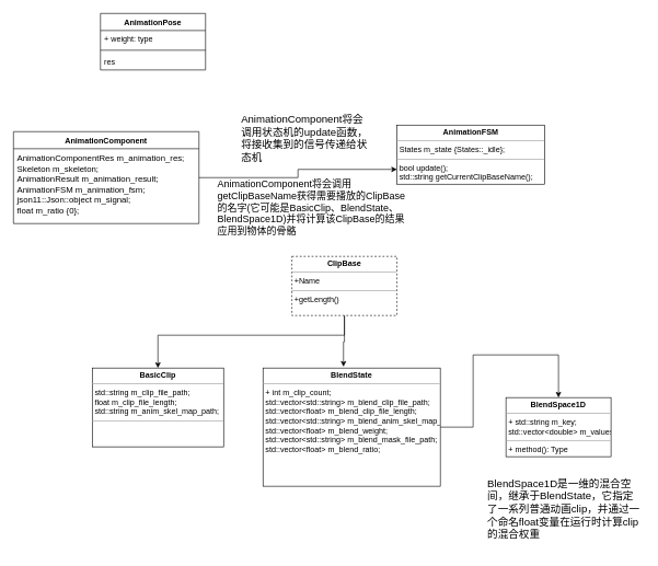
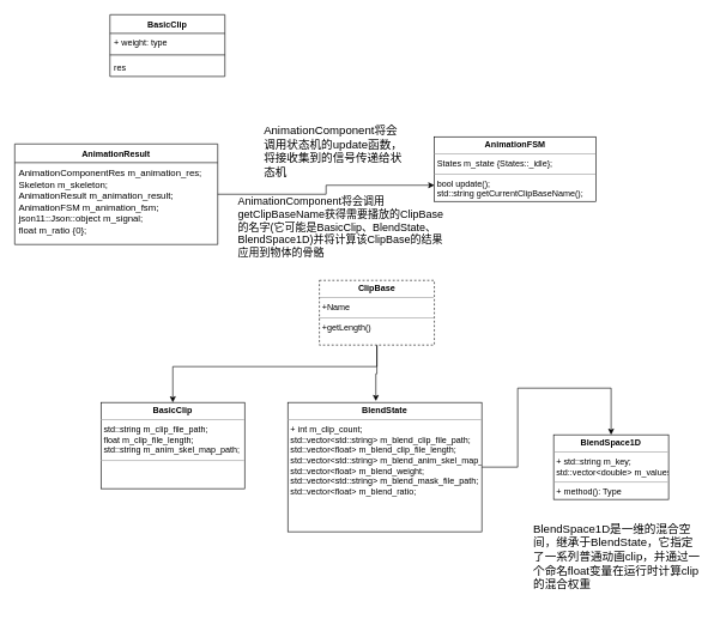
  <mxCell id="0" />
  <mxCell id="1" parent="0" />
- <mxCell id="2" value="AnimationPose" style="swimlane;fontStyle=1;align=center;verticalAlign=top;childLayout=stackLayout;horizontal=1;startSize=26;horizontalStack=0;resizeParent=1;resizeParentMax=0;resizeLast=0;collapsible=1;marginBottom=0;" vertex="1" parent="1"><mxGeometry x="152.5" y="20" width="160" height="86" as="geometry" /></mxCell>
+ <mxCell id="2" value="BasicClip" style="swimlane;fontStyle=1;align=center;verticalAlign=top;childLayout=stackLayout;horizontal=1;startSize=26;horizontalStack=0;resizeParent=1;resizeParentMax=0;resizeLast=0;collapsible=1;marginBottom=0;" vertex="1" parent="1"><mxGeometry x="152.5" y="20" width="160" height="86" as="geometry" /></mxCell>
  <mxCell id="3" value="+ weight: type" style="text;strokeColor=none;fillColor=none;align=left;verticalAlign=top;spacingLeft=4;spacingRight=4;overflow=hidden;rotatable=0;points=[[0,0.5],[1,0.5]];portConstraint=eastwest;" vertex="1" parent="2"><mxGeometry y="26" width="160" height="26" as="geometry" /></mxCell>
  <mxCell id="4" value="" style="line;strokeWidth=1;fillColor=none;align=left;verticalAlign=middle;spacingTop=-1;spacingLeft=3;spacingRight=3;rotatable=0;labelPosition=right;points=[];portConstraint=eastwest;" vertex="1" parent="2"><mxGeometry y="52" width="160" height="8" as="geometry" /></mxCell>
  <mxCell id="5" value="res" style="text;strokeColor=none;fillColor=none;align=left;verticalAlign=top;spacingLeft=4;spacingRight=4;overflow=hidden;rotatable=0;points=[[0,0.5],[1,0.5]];portConstraint=eastwest;" vertex="1" parent="2"><mxGeometry y="60" width="160" height="26" as="geometry" /></mxCell>
  <mxCell id="6" style="edgeStyle=orthogonalEdgeStyle;rounded=0;orthogonalLoop=1;jettySize=auto;html=1;entryX=0;entryY=0.75;entryDx=0;entryDy=0;fontSize=16;" edge="1" parent="1" source="7" target="17"><mxGeometry relative="1" as="geometry" /></mxCell>
- <mxCell id="7" value="AnimationComponent" style="swimlane;fontStyle=1;childLayout=stackLayout;horizontal=1;startSize=26;fillColor=none;horizontalStack=0;resizeParent=1;resizeParentMax=0;resizeLast=0;collapsible=1;marginBottom=0;" vertex="1" parent="1"><mxGeometry x="20" y="200" width="282.5" height="140" as="geometry" /></mxCell>
+ <mxCell id="7" value="AnimationResult" style="swimlane;fontStyle=1;childLayout=stackLayout;horizontal=1;startSize=26;fillColor=none;horizontalStack=0;resizeParent=1;resizeParentMax=0;resizeLast=0;collapsible=1;marginBottom=0;" vertex="1" parent="1"><mxGeometry x="20" y="200" width="282.5" height="140" as="geometry" /></mxCell>
  <mxCell id="8" value="AnimationComponentRes m_animation_res;&#10;Skeleton m_skeleton;&#10;AnimationResult m_animation_result;&#10;AnimationFSM m_animation_fsm;&#10;json11::Json::object m_signal;&#10;float m_ratio {0};" style="text;strokeColor=none;fillColor=none;align=left;verticalAlign=top;spacingLeft=4;spacingRight=4;overflow=hidden;rotatable=0;points=[[0,0.5],[1,0.5]];portConstraint=eastwest;fontSize=13;" vertex="1" parent="7"><mxGeometry y="26" width="282.5" height="114" as="geometry" /></mxCell>
  <mxCell id="9" style="edgeStyle=orthogonalEdgeStyle;rounded=0;orthogonalLoop=1;jettySize=auto;html=1;entryX=0.5;entryY=0;entryDx=0;entryDy=0;" edge="1" parent="1" source="11" target="12"><mxGeometry relative="1" as="geometry"><Array as="points"><mxPoint x="524" y="510" /><mxPoint x="240" y="510" /></Array></mxGeometry></mxCell>
  <mxCell id="10" style="edgeStyle=orthogonalEdgeStyle;rounded=0;orthogonalLoop=1;jettySize=auto;html=1;entryX=0.454;entryY=-0.011;entryDx=0;entryDy=0;entryPerimeter=0;" edge="1" parent="1" source="11" target="14"><mxGeometry relative="1" as="geometry" /></mxCell>
  <mxCell id="11" value="&lt;p style=&quot;margin: 0px ; margin-top: 4px ; text-align: center&quot;&gt;&lt;b&gt;ClipBase&lt;/b&gt;&lt;br&gt;&lt;/p&gt;&lt;hr size=&quot;1&quot;&gt;&lt;p style=&quot;margin: 0px ; margin-left: 4px&quot;&gt;+Name&lt;/p&gt;&lt;hr size=&quot;1&quot;&gt;&lt;p style=&quot;margin: 0px ; margin-left: 4px&quot;&gt;+getLength()&lt;br&gt;&lt;/p&gt;" style="verticalAlign=top;align=left;overflow=fill;fontSize=12;fontFamily=Helvetica;html=1;dashed=1;" vertex="1" parent="1"><mxGeometry x="444" y="390" width="160" height="90" as="geometry" /></mxCell>
  <mxCell id="12" value="&lt;p style=&quot;margin: 0px ; margin-top: 4px ; text-align: center&quot;&gt;&lt;b&gt;BasicClip&lt;/b&gt;&lt;br&gt;&lt;/p&gt;&lt;hr size=&quot;1&quot;&gt;&lt;p style=&quot;margin: 0px ; margin-left: 4px&quot;&gt;std::string m_clip_file_path;&lt;/p&gt;&lt;p style=&quot;margin: 0px ; margin-left: 4px&quot;&gt;float m_clip_file_length;&lt;/p&gt;&lt;p style=&quot;margin: 0px ; margin-left: 4px&quot;&gt;std::string m_anim_skel_map_path;&lt;/p&gt;&lt;hr size=&quot;1&quot;&gt;&lt;p style=&quot;margin: 0px ; margin-left: 4px&quot;&gt;&lt;br&gt;&lt;/p&gt;" style="verticalAlign=top;align=left;overflow=fill;fontSize=12;fontFamily=Helvetica;html=1;" vertex="1" parent="1"><mxGeometry x="140" y="560" width="200" height="120" as="geometry" /></mxCell>
  <mxCell id="13" style="edgeStyle=orthogonalEdgeStyle;rounded=0;orthogonalLoop=1;jettySize=auto;html=1;entryX=0.5;entryY=0;entryDx=0;entryDy=0;" edge="1" parent="1" source="14" target="15"><mxGeometry relative="1" as="geometry" /></mxCell>
  <mxCell id="14" value="&lt;p style=&quot;margin: 0px ; margin-top: 4px ; text-align: center&quot;&gt;&lt;b&gt;BlendState&lt;/b&gt;&lt;br&gt;&lt;/p&gt;&lt;hr size=&quot;1&quot;&gt;&lt;p style=&quot;margin: 0px ; margin-left: 4px&quot;&gt;+&amp;nbsp;&lt;span&gt;int m_clip_count;&lt;/span&gt;&lt;/p&gt;&lt;p style=&quot;margin: 0px ; margin-left: 4px&quot;&gt;std::vector&amp;lt;std::string&amp;gt; m_blend_clip_file_path;&lt;/p&gt;&lt;p style=&quot;margin: 0px ; margin-left: 4px&quot;&gt;std::vector&amp;lt;float&amp;gt; m_blend_clip_file_length;&lt;/p&gt;&lt;p style=&quot;margin: 0px ; margin-left: 4px&quot;&gt;std::vector&amp;lt;std::string&amp;gt; m_blend_anim_skel_map_path;&lt;/p&gt;&lt;p style=&quot;margin: 0px ; margin-left: 4px&quot;&gt;std::vector&amp;lt;float&amp;gt; m_blend_weight;&lt;/p&gt;&lt;p style=&quot;margin: 0px ; margin-left: 4px&quot;&gt;std::vector&amp;lt;std::string&amp;gt; m_blend_mask_file_path;&lt;/p&gt;&lt;p style=&quot;margin: 0px ; margin-left: 4px&quot;&gt;std::vector&amp;lt;float&amp;gt; m_blend_ratio;&lt;/p&gt;" style="verticalAlign=top;align=left;overflow=fill;fontSize=12;fontFamily=Helvetica;html=1;" vertex="1" parent="1"><mxGeometry x="400" y="560" width="270" height="180" as="geometry" /></mxCell>
  <mxCell id="15" value="&lt;p style=&quot;margin: 0px ; margin-top: 4px ; text-align: center&quot;&gt;&lt;b&gt;BlendSpace1D&lt;/b&gt;&lt;br&gt;&lt;/p&gt;&lt;hr size=&quot;1&quot;&gt;&lt;p style=&quot;margin: 0px ; margin-left: 4px&quot;&gt;+&amp;nbsp;&lt;span&gt;std::string m_key;&lt;/span&gt;&lt;/p&gt;&lt;p style=&quot;margin: 0px ; margin-left: 4px&quot;&gt;std::vector&amp;lt;double&amp;gt; m_values;&lt;/p&gt;&lt;hr size=&quot;1&quot;&gt;&lt;p style=&quot;margin: 0px ; margin-left: 4px&quot;&gt;+ method(): Type&lt;/p&gt;" style="verticalAlign=top;align=left;overflow=fill;fontSize=12;fontFamily=Helvetica;html=1;" vertex="1" parent="1"><mxGeometry x="770" y="605" width="160" height="90" as="geometry" /></mxCell>
  <mxCell id="16" value="&lt;font style=&quot;font-size: 16px&quot;&gt;BlendSpace1D是一维的混合空间，继承于BlendState，它指定了一系列普通动画clip，并通过一个命名float变量在运行时计算clip的混合权重&lt;/font&gt;" style="text;whiteSpace=wrap;html=1;" vertex="1" parent="1"><mxGeometry x="740" y="720" width="240" height="120" as="geometry" /></mxCell>
  <mxCell id="17" value="&lt;p style=&quot;margin: 0px ; margin-top: 4px ; text-align: center&quot;&gt;&lt;b&gt;AnimationFSM&lt;/b&gt;&lt;br&gt;&lt;/p&gt;&lt;hr size=&quot;1&quot;&gt;&lt;p style=&quot;margin: 0px ; margin-left: 4px&quot;&gt;States m_state {States::_idle};&lt;/p&gt;&lt;hr size=&quot;1&quot;&gt;&lt;p style=&quot;margin: 0px ; margin-left: 4px&quot;&gt;bool update();&lt;/p&gt;&lt;p style=&quot;margin: 0px ; margin-left: 4px&quot;&gt;std::string getCurrentClipBaseName();&lt;/p&gt;" style="verticalAlign=top;align=left;overflow=fill;fontSize=12;fontFamily=Helvetica;html=1;" vertex="1" parent="1"><mxGeometry x="604" y="190" width="225" height="90" as="geometry" /></mxCell>
  <mxCell id="18" value="&lt;span style=&quot;font-size: 16px ; text-align: center&quot;&gt;AnimationComponent将会调用状态机的update函数，将接收集到的信号传递给状态机&lt;/span&gt;" style="text;whiteSpace=wrap;html=1;" vertex="1" parent="1"><mxGeometry x="365" y="165" width="200" height="80" as="geometry" /></mxCell>
  <mxCell id="19" value="&lt;div style=&quot;text-align: left ; font-size: 15px&quot;&gt;&lt;font style=&quot;font-size: 15px&quot;&gt;AnimationComponent将会调用getClipBaseName获得需要播放的ClipBase的名字(它可能是&lt;/font&gt;&lt;span&gt;BasicClip、BlendState、BlendSpace1D)并将计算该ClipBase的结果应用到物体的骨骼&lt;/span&gt;&lt;/div&gt;" style="text;html=1;strokeColor=none;fillColor=none;align=center;verticalAlign=middle;whiteSpace=wrap;rounded=0;glass=0;fontSize=16;" vertex="1" parent="1"><mxGeometry x="330" y="260" width="292.5" height="110" as="geometry" /></mxCell>
